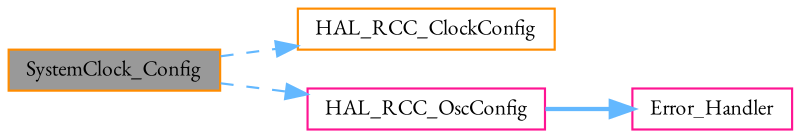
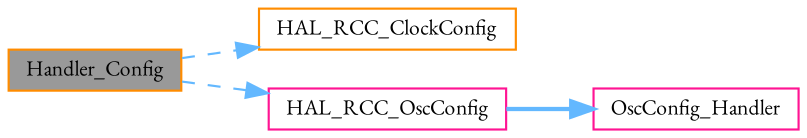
  digraph {
    fontname="EB Garamond"
    rankdir=LR
    node [color=darkorange fillcolor=white fontname="EB Garamond" fontsize=10 shape=box style=filled]
    edge [color=steelblue1 fontname="EB Garamond" fontsize=10 labelfontname=Helvetica labelfontsize=10 style=dashed]
-   n1 [fillcolor=grey60 fontcolor=black height=0.2 label=SystemClock_Config width=0.4]
+   n1 [fillcolor=grey60 fontcolor=black height=0.2 label=Handler_Config width=0.4]
    n2 [height=0.2 label=HAL_RCC_ClockConfig width=0.4]
    n3 [color=deeppink height=0.2 label=HAL_RCC_OscConfig width=0.4]
-   n4 [color=deeppink height=0.2 label=Error_Handler width=0.4]
+   n4 [color=deeppink height=0.2 label=OscConfig_Handler width=0.4]
    n1 -> n2
    n1 -> n3
    n3 -> n4 [style=bold]
  }
